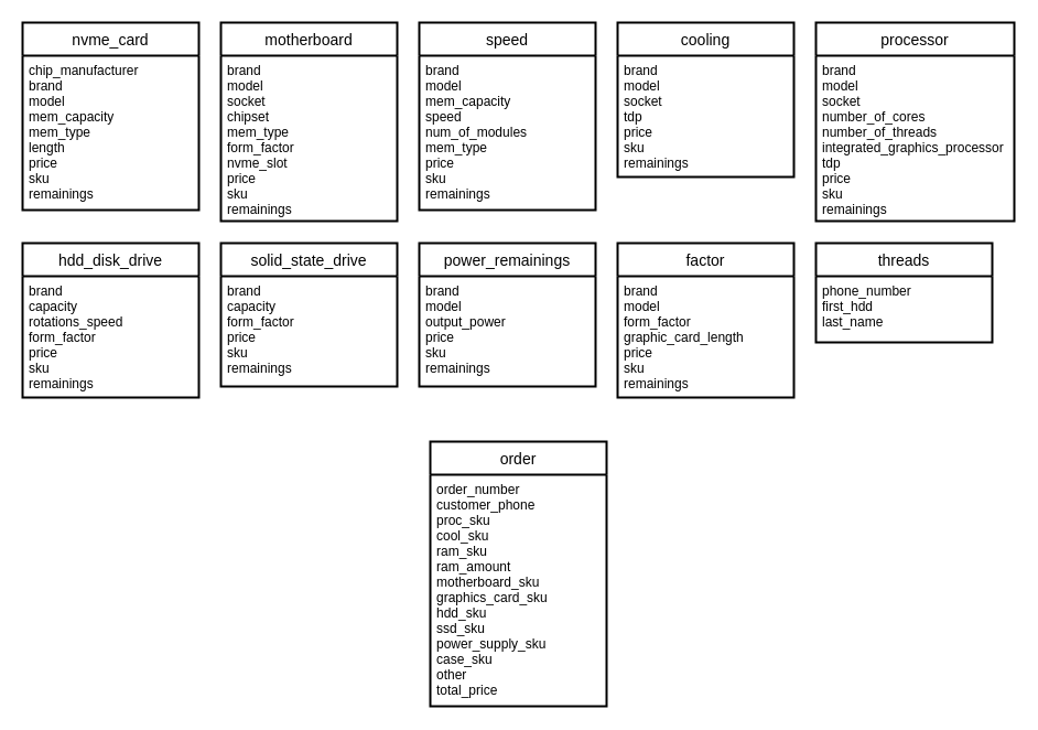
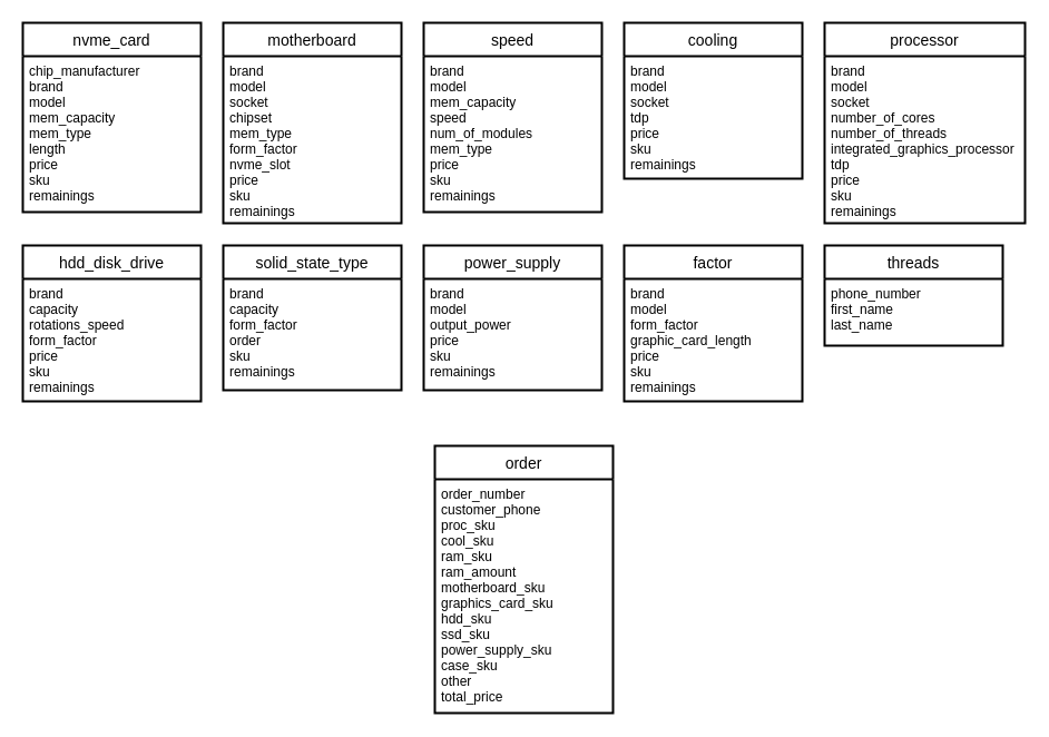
  <mxCell id="0" />
  <mxCell id="1" parent="0" />
  <mxCell id="2" value="processor" style="swimlane;childLayout=stackLayout;horizontal=1;startSize=30;horizontalStack=0;rounded=0;fontSize=14;fontStyle=0;strokeWidth=2;resizeParent=0;resizeLast=1;shadow=0;dashed=0;align=center;fontFamily=Helvetica;" vertex="1" parent="1"><mxGeometry x="740" y="20" width="180" height="180" as="geometry" /></mxCell>
  <mxCell id="3" value="brand&#10;model&#10;socket&#10;number_of_cores&#10;number_of_threads&#10;integrated_graphics_processor&#10;tdp&#10;price&#10;sku&#10;remainings" style="align=left;strokeColor=none;fillColor=none;spacingLeft=4;fontSize=12;verticalAlign=top;resizable=0;rotatable=0;part=1;" vertex="1" parent="2"><mxGeometry y="30" width="180" height="150" as="geometry" /></mxCell>
  <mxCell id="4" value="cooling" style="swimlane;childLayout=stackLayout;horizontal=1;startSize=30;horizontalStack=0;rounded=0;fontSize=14;fontStyle=0;strokeWidth=2;resizeParent=0;resizeLast=1;shadow=0;dashed=0;align=center;fontFamily=Helvetica;" vertex="1" parent="1"><mxGeometry x="560" y="20" width="160" height="140" as="geometry" /></mxCell>
  <mxCell id="5" value="brand&#10;model&#10;socket&#10;tdp&#10;price&#10;sku&#10;remainings" style="align=left;strokeColor=none;fillColor=none;spacingLeft=4;fontSize=12;verticalAlign=top;resizable=0;rotatable=0;part=1;" vertex="1" parent="4"><mxGeometry y="30" width="160" height="110" as="geometry" /></mxCell>
  <mxCell id="6" value="speed" style="swimlane;childLayout=stackLayout;horizontal=1;startSize=30;horizontalStack=0;rounded=0;fontSize=14;fontStyle=0;strokeWidth=2;resizeParent=0;resizeLast=1;shadow=0;dashed=0;align=center;fontFamily=Helvetica;" vertex="1" parent="1"><mxGeometry x="380" y="20" width="160" height="170" as="geometry" /></mxCell>
  <mxCell id="7" value="brand&#10;model&#10;mem_capacity&#10;speed&#10;num_of_modules&#10;mem_type&#10;price&#10;sku&#10;remainings" style="align=left;strokeColor=none;fillColor=none;spacingLeft=4;fontSize=12;verticalAlign=top;resizable=0;rotatable=0;part=1;" vertex="1" parent="6"><mxGeometry y="30" width="160" height="140" as="geometry" /></mxCell>
  <mxCell id="8" value="motherboard" style="swimlane;childLayout=stackLayout;horizontal=1;startSize=30;horizontalStack=0;rounded=0;fontSize=14;fontStyle=0;strokeWidth=2;resizeParent=0;resizeLast=1;shadow=0;dashed=0;align=center;fontFamily=Helvetica;" vertex="1" parent="1"><mxGeometry x="200" y="20" width="160" height="180" as="geometry" /></mxCell>
  <mxCell id="9" value="brand&#10;model&#10;socket&#10;chipset&#10;mem_type&#10;form_factor&#10;nvme_slot&#10;price&#10;sku&#10;remainings" style="align=left;strokeColor=none;fillColor=none;spacingLeft=4;fontSize=12;verticalAlign=top;resizable=0;rotatable=0;part=1;" vertex="1" parent="8"><mxGeometry y="30" width="160" height="150" as="geometry" /></mxCell>
  <mxCell id="10" value="nvme_card" style="swimlane;childLayout=stackLayout;horizontal=1;startSize=30;horizontalStack=0;rounded=0;fontSize=14;fontStyle=0;strokeWidth=2;resizeParent=0;resizeLast=1;shadow=0;dashed=0;align=center;fontFamily=Helvetica;" vertex="1" parent="1"><mxGeometry x="20" y="20" width="160" height="170" as="geometry" /></mxCell>
  <mxCell id="11" value="chip_manufacturer&#10;brand&#10;model&#10;mem_capacity&#10;mem_type&#10;length&#10;price&#10;sku&#10;remainings&#10;" style="align=left;strokeColor=none;fillColor=none;spacingLeft=4;fontSize=12;verticalAlign=top;resizable=0;rotatable=0;part=1;" vertex="1" parent="10"><mxGeometry y="30" width="160" height="140" as="geometry" /></mxCell>
  <mxCell id="12" value="hdd_disk_drive" style="swimlane;childLayout=stackLayout;horizontal=1;startSize=30;horizontalStack=0;rounded=0;fontSize=14;fontStyle=0;strokeWidth=2;resizeParent=0;resizeLast=1;shadow=0;dashed=0;align=center;fontFamily=Helvetica;" vertex="1" parent="1"><mxGeometry x="20" y="220" width="160" height="140" as="geometry" /></mxCell>
  <mxCell id="13" value="brand&#10;capacity&#10;rotations_speed&#10;form_factor&#10;price&#10;sku&#10;remainings" style="align=left;strokeColor=none;fillColor=none;spacingLeft=4;fontSize=12;verticalAlign=top;resizable=0;rotatable=0;part=1;fontColor=default;" vertex="1" parent="12"><mxGeometry y="30" width="160" height="110" as="geometry" /></mxCell>
- <mxCell id="14" value="solid_state_drive" style="swimlane;childLayout=stackLayout;horizontal=1;startSize=30;horizontalStack=0;rounded=0;fontSize=14;fontStyle=0;strokeWidth=2;resizeParent=0;resizeLast=1;shadow=0;dashed=0;align=center;fontFamily=Helvetica;fontColor=default;" vertex="1" parent="1"><mxGeometry x="200" y="220" width="160" height="130" as="geometry" /></mxCell>
- <mxCell id="15" value="brand&#10;capacity&#10;form_factor&#10;price&#10;sku&#10;remainings" style="align=left;strokeColor=none;fillColor=none;spacingLeft=4;fontSize=12;verticalAlign=top;resizable=0;rotatable=0;part=1;" vertex="1" parent="14"><mxGeometry y="30" width="160" height="100" as="geometry" /></mxCell>
- <mxCell id="16" value="power_remainings" style="swimlane;childLayout=stackLayout;horizontal=1;startSize=30;horizontalStack=0;rounded=0;fontSize=14;fontStyle=0;strokeWidth=2;resizeParent=0;resizeLast=1;shadow=0;dashed=0;align=center;fontFamily=Helvetica;fontColor=default;" vertex="1" parent="1"><mxGeometry x="380" y="220" width="160" height="130" as="geometry" /></mxCell>
+ <mxCell id="14" value="solid_state_type" style="swimlane;childLayout=stackLayout;horizontal=1;startSize=30;horizontalStack=0;rounded=0;fontSize=14;fontStyle=0;strokeWidth=2;resizeParent=0;resizeLast=1;shadow=0;dashed=0;align=center;fontFamily=Helvetica;fontColor=default;" vertex="1" parent="1"><mxGeometry x="200" y="220" width="160" height="130" as="geometry" /></mxCell>
+ <mxCell id="15" value="brand&#10;capacity&#10;form_factor&#10;order&#10;sku&#10;remainings" style="align=left;strokeColor=none;fillColor=none;spacingLeft=4;fontSize=12;verticalAlign=top;resizable=0;rotatable=0;part=1;" vertex="1" parent="14"><mxGeometry y="30" width="160" height="100" as="geometry" /></mxCell>
+ <mxCell id="16" value="power_supply" style="swimlane;childLayout=stackLayout;horizontal=1;startSize=30;horizontalStack=0;rounded=0;fontSize=14;fontStyle=0;strokeWidth=2;resizeParent=0;resizeLast=1;shadow=0;dashed=0;align=center;fontFamily=Helvetica;fontColor=default;" vertex="1" parent="1"><mxGeometry x="380" y="220" width="160" height="130" as="geometry" /></mxCell>
  <mxCell id="17" value="brand&#10;model&#10;output_power&#10;price&#10;sku&#10;remainings" style="align=left;strokeColor=none;fillColor=none;spacingLeft=4;fontSize=12;verticalAlign=top;resizable=0;rotatable=0;part=1;" vertex="1" parent="16"><mxGeometry y="30" width="160" height="100" as="geometry" /></mxCell>
  <mxCell id="18" value="factor" style="swimlane;childLayout=stackLayout;horizontal=1;startSize=30;horizontalStack=0;rounded=0;fontSize=14;fontStyle=0;strokeWidth=2;resizeParent=0;resizeLast=1;shadow=0;dashed=0;align=center;fontFamily=Helvetica;fontColor=default;" vertex="1" parent="1"><mxGeometry x="560" y="220" width="160" height="140" as="geometry" /></mxCell>
  <mxCell id="19" value="brand&#10;model&#10;form_factor&#10;graphic_card_length&#10;price&#10;sku&#10;remainings" style="align=left;strokeColor=none;fillColor=none;spacingLeft=4;fontSize=12;verticalAlign=top;resizable=0;rotatable=0;part=1;" vertex="1" parent="18"><mxGeometry y="30" width="160" height="110" as="geometry" /></mxCell>
  <mxCell id="20" value="threads" style="swimlane;childLayout=stackLayout;horizontal=1;startSize=30;horizontalStack=0;rounded=0;fontSize=14;fontStyle=0;strokeWidth=2;resizeParent=0;resizeLast=1;shadow=0;dashed=0;align=center;fontFamily=Helvetica;fontColor=default;" vertex="1" parent="1"><mxGeometry x="740" y="220" width="160" height="90" as="geometry" /></mxCell>
- <mxCell id="21" value="phone_number&#10;first_hdd&#10;last_name" style="align=left;strokeColor=none;fillColor=none;spacingLeft=4;fontSize=12;verticalAlign=top;resizable=0;rotatable=0;part=1;" vertex="1" parent="20"><mxGeometry y="30" width="160" height="60" as="geometry" /></mxCell>
+ <mxCell id="21" value="phone_number&#10;first_name&#10;last_name" style="align=left;strokeColor=none;fillColor=none;spacingLeft=4;fontSize=12;verticalAlign=top;resizable=0;rotatable=0;part=1;" vertex="1" parent="20"><mxGeometry y="30" width="160" height="60" as="geometry" /></mxCell>
  <mxCell id="22" value="order" style="swimlane;childLayout=stackLayout;horizontal=1;startSize=30;horizontalStack=0;rounded=0;fontSize=14;fontStyle=0;strokeWidth=2;resizeParent=0;resizeLast=1;shadow=0;dashed=0;align=center;fontFamily=Helvetica;fontColor=default;" vertex="1" parent="1"><mxGeometry x="390" y="400" width="160" height="240" as="geometry" /></mxCell>
  <mxCell id="23" value="order_number&#10;customer_phone&#10;proc_sku&#10;cool_sku&#10;ram_sku&#10;ram_amount&#10;motherboard_sku&#10;graphics_card_sku&#10;hdd_sku&#10;ssd_sku&#10;power_supply_sku&#10;case_sku&#10;other&#10;total_price" style="align=left;strokeColor=none;fillColor=none;spacingLeft=4;fontSize=12;verticalAlign=top;resizable=0;rotatable=0;part=1;" vertex="1" parent="22"><mxGeometry y="30" width="160" height="210" as="geometry" /></mxCell>
